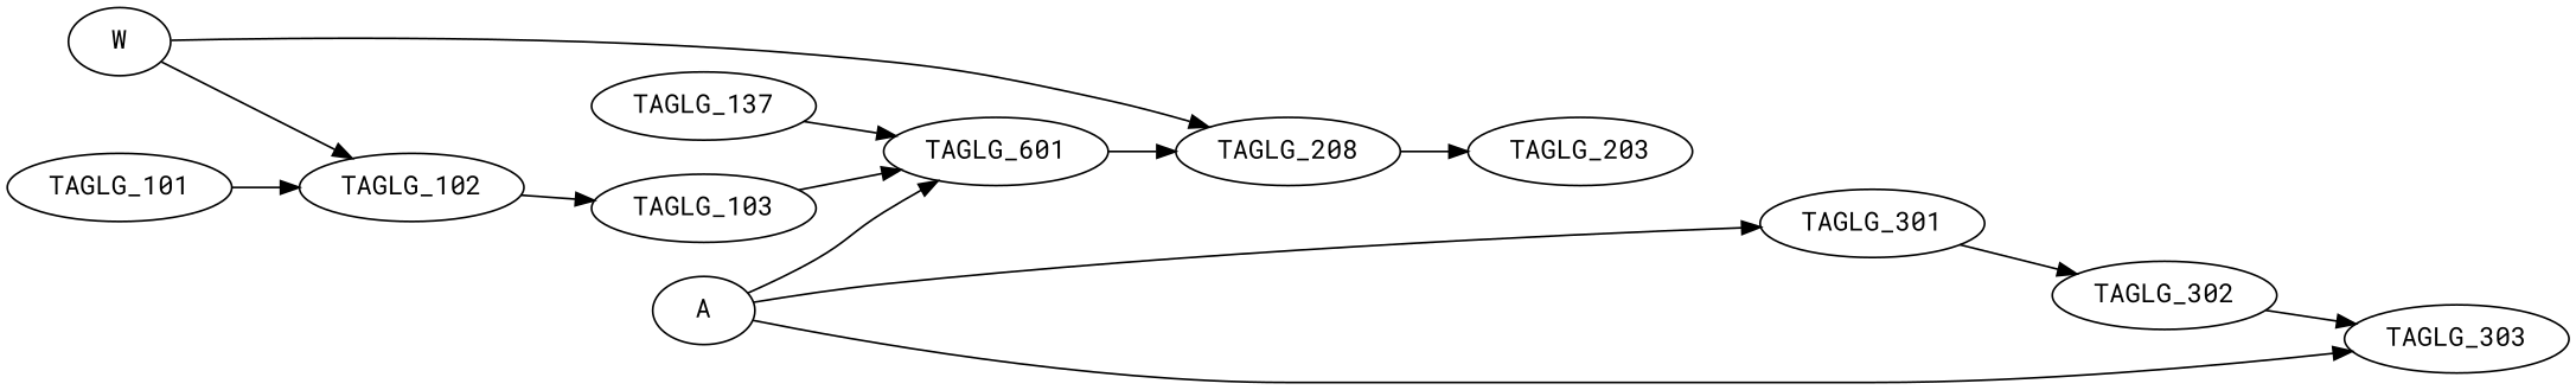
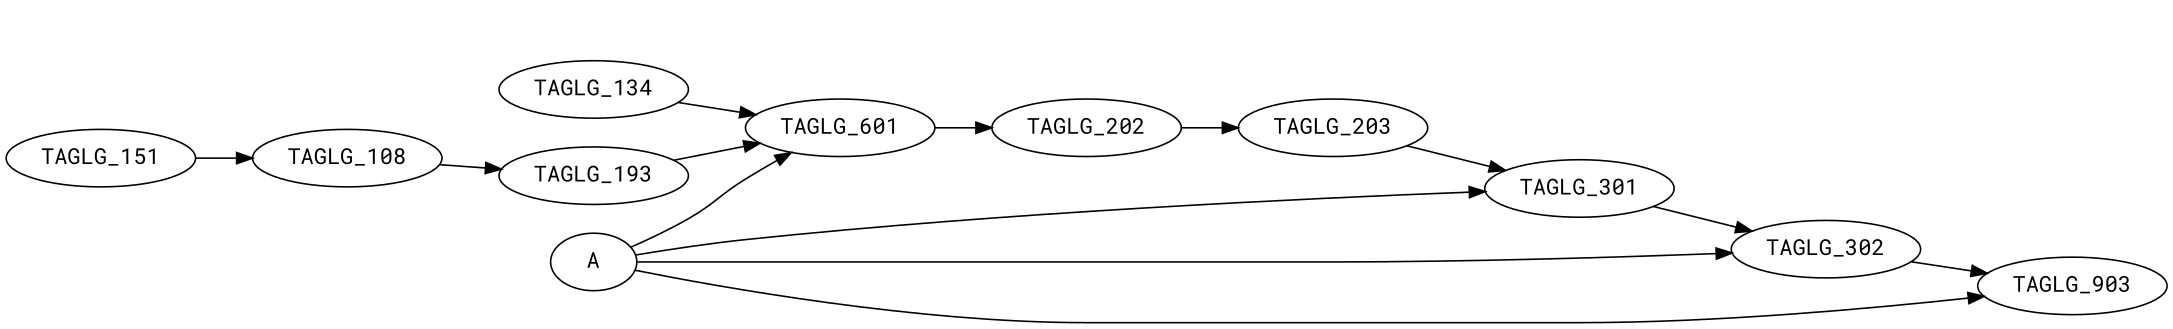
  digraph {
    fontname="Roboto Mono"
    rankdir=LR
    node [fontname="Roboto Mono"]
    edge [color=black fontname="Roboto Mono"]
-   TAGLG_101
-   TAGLG_102
-   TAGLG_103
+   TAGLG_101 [label=TAGLG_151]
+   TAGLG_102 [label=TAGLG_108]
+   TAGLG_103 [label=TAGLG_193]
    n4 [label=TAGLG_601]
-   W
-   TAGLG_202 [label=TAGLG_208]
+   TAGLG_202
    TAGLG_203
-   TAGLG_134 [label=TAGLG_137]
+   TAGLG_134
    A
    TAGLG_301
    TAGLG_302
-   TAGLG_303
+   TAGLG_303 [label=TAGLG_903]
    TAGLG_101 -> TAGLG_102
    TAGLG_102 -> TAGLG_103
    TAGLG_103 -> n4
    n4 -> TAGLG_202
-   W -> TAGLG_102
-   W -> TAGLG_202
    TAGLG_202 -> TAGLG_203
+   TAGLG_203 -> TAGLG_301
    TAGLG_134 -> n4
    A -> n4
    A -> TAGLG_301
+   A -> TAGLG_302
    A -> TAGLG_303
    TAGLG_301 -> TAGLG_302
    TAGLG_302 -> TAGLG_303
  }
